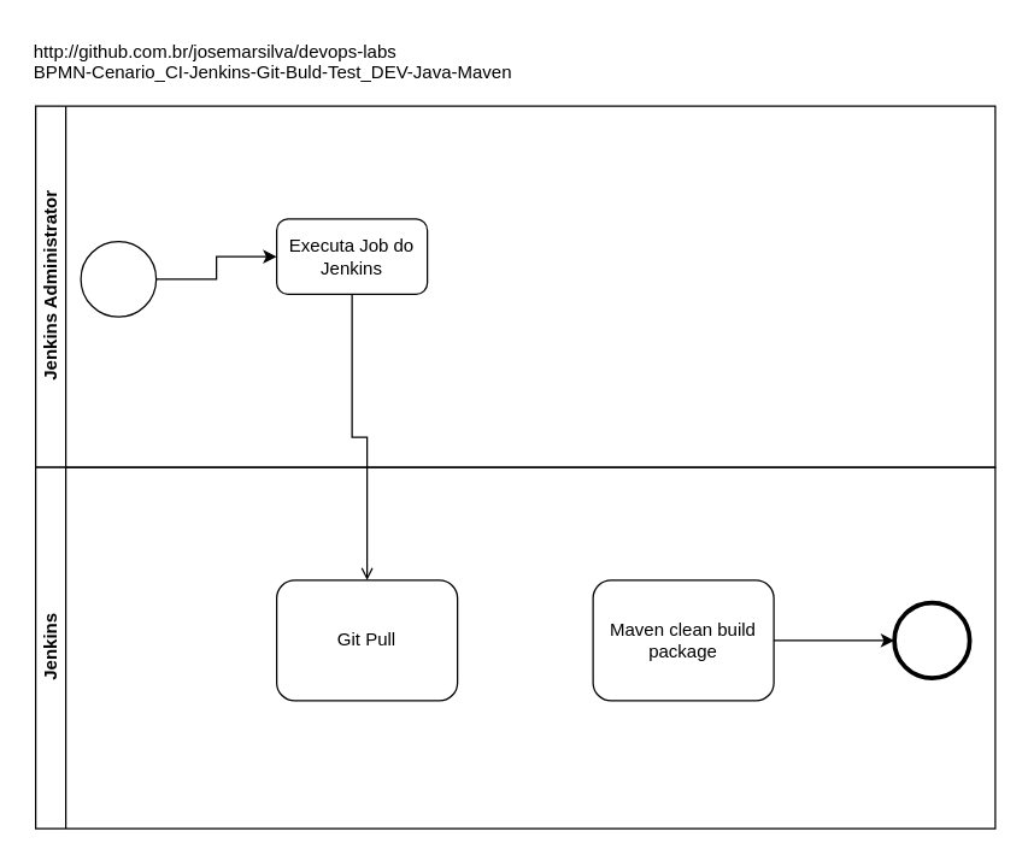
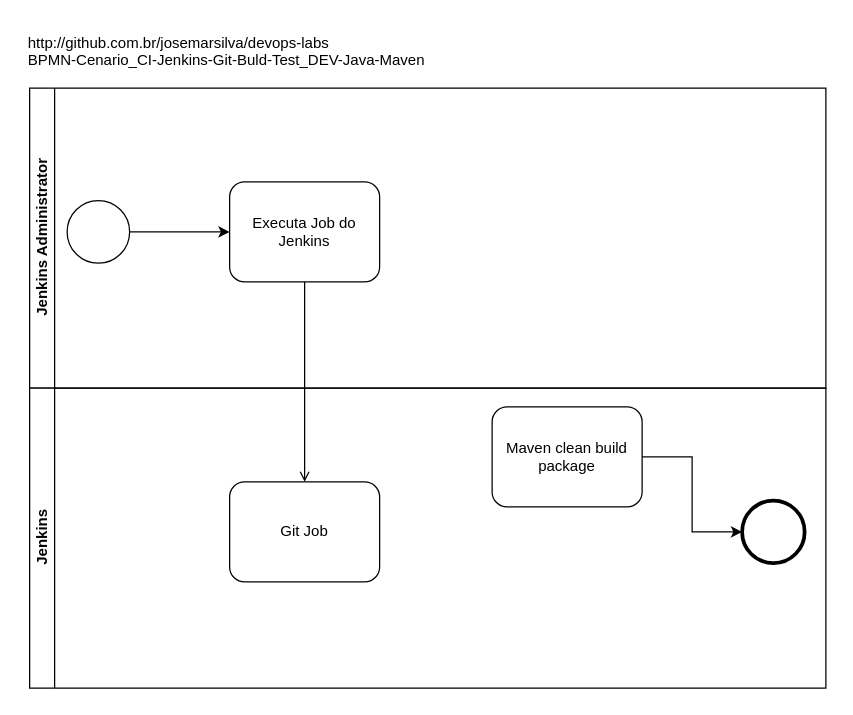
  <mxCell id="0" />
  <mxCell id="1" parent="0" />
  <mxCell id="2" value="Jenkins Administrator" style="swimlane;html=1;horizontal=0;startSize=20;" parent="1" vertex="1"><mxGeometry x="23" y="70" width="637" height="240" as="geometry" /></mxCell>
  <mxCell id="3" value="" style="edgeStyle=orthogonalEdgeStyle;rounded=0;orthogonalLoop=1;jettySize=auto;html=1;entryX=0;entryY=0.5;entryDx=0;entryDy=0;" parent="2" source="4" target="5" edge="1"><mxGeometry relative="1" as="geometry"><mxPoint x="160" y="115" as="targetPoint" /></mxGeometry></mxCell>
  <mxCell id="4" value="" style="shape=mxgraph.bpmn.shape;html=1;verticalLabelPosition=bottom;labelBackgroundColor=#ffffff;verticalAlign=top;align=center;perimeter=ellipsePerimeter;outlineConnect=0;outline=standard;symbol=general;" parent="2" vertex="1"><mxGeometry x="30" y="90" width="50" height="50" as="geometry" /></mxCell>
- <mxCell id="5" value="Executa Job do Jenkins" style="shape=ext;rounded=1;html=1;whiteSpace=wrap;" parent="2" vertex="1"><mxGeometry x="160" y="75" width="100" height="50" as="geometry" /></mxCell>
+ <mxCell id="5" value="Executa Job do Jenkins" style="shape=ext;rounded=1;html=1;whiteSpace=wrap;" parent="2" vertex="1"><mxGeometry x="160" y="75" width="120" height="80" as="geometry" /></mxCell>
  <mxCell id="6" value="&lt;div style=&quot;text-align: left&quot;&gt;http://github.com.br/josemarsilva/devops-labs&lt;/div&gt;BPMN-Cenario_CI-Jenkins-Git-Buld-Test_DEV-Java-Maven" style="text;html=1;resizable=0;autosize=1;align=left;verticalAlign=top;points=[];fillColor=none;strokeColor=none;rounded=0;" parent="1" vertex="1"><mxGeometry y="20" width="330" height="30" as="geometry" x="20" /></mxCell>
  <mxCell id="7" value="Jenkins" style="swimlane;html=1;horizontal=0;startSize=20;" parent="1" vertex="1"><mxGeometry x="23" y="310" width="637" height="240" as="geometry" /></mxCell>
- <mxCell id="8" value="Git Pull" style="shape=ext;rounded=1;html=1;whiteSpace=wrap;" parent="7" vertex="1"><mxGeometry x="160" y="75" width="120" height="80" as="geometry" /></mxCell>
- <mxCell id="9" value="Maven clean build package" style="shape=ext;rounded=1;html=1;whiteSpace=wrap;" parent="7" vertex="1"><mxGeometry x="370" y="75" width="120" height="80" as="geometry" /></mxCell>
+ <mxCell id="8" value="Git Job" style="shape=ext;rounded=1;html=1;whiteSpace=wrap;" parent="7" vertex="1"><mxGeometry x="160" y="75" width="120" height="80" as="geometry" /></mxCell>
+ <mxCell id="9" value="Maven clean build package" style="shape=ext;rounded=1;html=1;whiteSpace=wrap;" parent="7" vertex="1"><mxGeometry x="370" y="15" width="120" height="80" as="geometry" /></mxCell>
  <mxCell id="10" style="edgeStyle=orthogonalEdgeStyle;rounded=0;orthogonalLoop=1;jettySize=auto;html=1;endArrow=open;" parent="1" source="5" target="8" edge="1"><mxGeometry relative="1" as="geometry" /></mxCell>
  <mxCell id="11" value="" style="shape=mxgraph.bpmn.shape;html=1;verticalLabelPosition=bottom;labelBackgroundColor=#ffffff;verticalAlign=top;align=center;perimeter=ellipsePerimeter;outlineConnect=0;outline=end;symbol=general;" parent="1" vertex="1"><mxGeometry x="593" y="400" width="50" height="50" as="geometry" /></mxCell>
  <mxCell id="12" value="" style="edgeStyle=orthogonalEdgeStyle;rounded=0;orthogonalLoop=1;jettySize=auto;html=1;entryX=0;entryY=0.5;entryDx=0;entryDy=0;" parent="1" source="9" target="11" edge="1"><mxGeometry relative="1" as="geometry"><mxPoint x="593" y="425" as="targetPoint" /></mxGeometry></mxCell>
